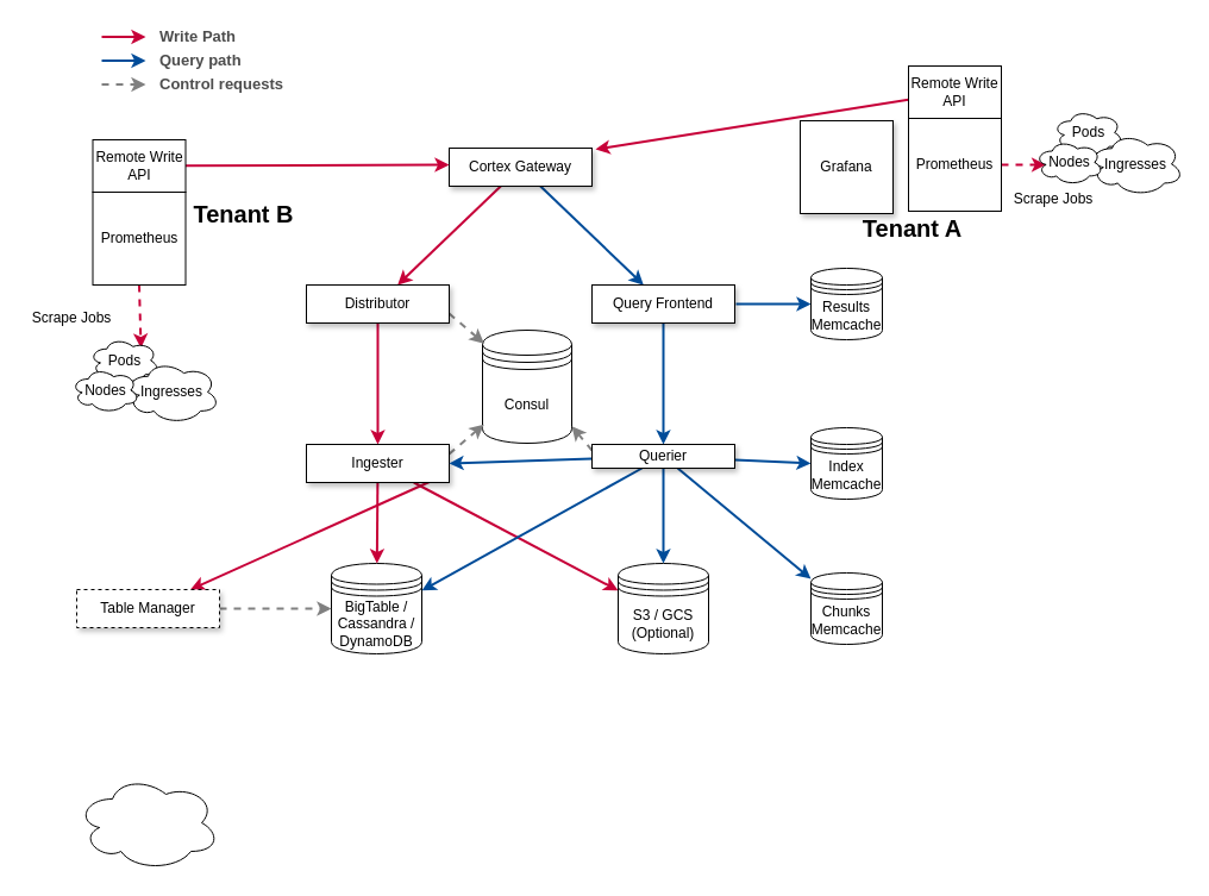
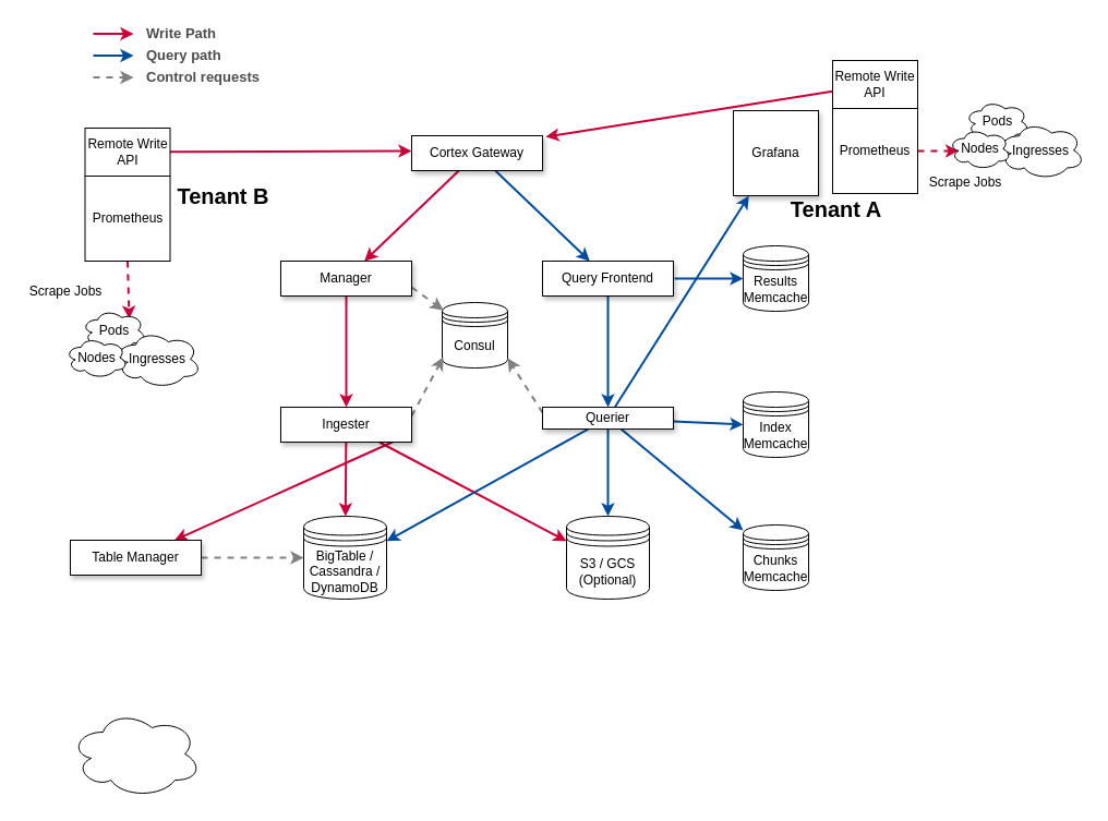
  <mxCell id="0" />
  <mxCell id="1" parent="0" />
- <mxCell id="2" value="Consul" style="shape=datastore;whiteSpace=wrap;html=1;" parent="1" vertex="1"><mxGeometry x="405" y="277" width="75" height="95" as="geometry" /></mxCell>
+ <mxCell id="2" value="Consul" style="shape=datastore;whiteSpace=wrap;html=1;" parent="1" vertex="1"><mxGeometry x="405" y="277" width="60" height="60" as="geometry" /></mxCell>
  <mxCell id="3" style="edgeStyle=none;rounded=0;orthogonalLoop=1;jettySize=auto;html=1;dashed=1;strokeColor=#C70039;strokeWidth=2;exitX=1;exitY=0.5;exitDx=0;exitDy=0;entryX=0.16;entryY=0.55;entryDx=0;entryDy=0;entryPerimeter=0;" parent="1" source="4" edge="1" target="44"><mxGeometry relative="1" as="geometry"><mxPoint x="711" y="140" as="targetPoint" /></mxGeometry></mxCell>
  <mxCell id="4" value="Prometheus" style="whiteSpace=wrap;html=1;aspect=fixed;" parent="1" vertex="1"><mxGeometry x="763" y="99" width="78" height="78" as="geometry" /></mxCell>
  <mxCell id="5" style="rounded=0;orthogonalLoop=1;jettySize=auto;html=1;entryX=1.025;entryY=0.031;entryDx=0;entryDy=0;strokeColor=#C70039;strokeWidth=2;entryPerimeter=0;" parent="1" source="6" target="12" edge="1"><mxGeometry relative="1" as="geometry" /></mxCell>
  <mxCell id="6" value="Remote Write API" style="whiteSpace=wrap;html=1;" parent="1" vertex="1"><mxGeometry x="763" y="55" width="78" height="44" as="geometry" /></mxCell>
  <mxCell id="7" value="Pods" style="ellipse;shape=cloud;whiteSpace=wrap;html=1;" parent="1" vertex="1"><mxGeometry x="884.5" y="91.5" width="59" height="39" as="geometry" /></mxCell>
  <mxCell id="8" value="Ingresses" style="ellipse;shape=cloud;whiteSpace=wrap;html=1;" parent="1" vertex="1"><mxGeometry x="914" y="111" width="80" height="53" as="geometry" /></mxCell>
  <mxCell id="9" value="Scrape Jobs" style="text;html=1;strokeColor=none;fillColor=none;align=center;verticalAlign=middle;whiteSpace=wrap;rounded=0;" parent="1" vertex="1"><mxGeometry x="845.5" y="157" width="78" height="20" as="geometry" /></mxCell>
  <mxCell id="10" style="rounded=0;orthogonalLoop=1;jettySize=auto;html=1;strokeColor=#C70039;strokeWidth=2;" parent="1" source="12" target="15" edge="1"><mxGeometry relative="1" as="geometry" /></mxCell>
  <mxCell id="11" style="rounded=0;orthogonalLoop=1;jettySize=auto;html=1;strokeColor=#004C99;strokeWidth=2;" parent="1" source="12" target="18" edge="1"><mxGeometry relative="1" as="geometry" /></mxCell>
  <mxCell id="12" value="&lt;font color=&quot;#000000&quot;&gt;Cortex Gateway&lt;/font&gt;" style="rounded=0;whiteSpace=wrap;html=1;gradientColor=none;shadow=1;comic=0;glass=0;strokeColor=#000000;fontColor=#808080;" parent="1" vertex="1"><mxGeometry x="377" y="124" width="120" height="32" as="geometry" /></mxCell>
  <mxCell id="13" style="rounded=0;orthogonalLoop=1;jettySize=auto;html=1;strokeColor=#C70039;strokeWidth=2;" parent="1" source="15" target="24" edge="1"><mxGeometry relative="1" as="geometry" /></mxCell>
  <mxCell id="14" style="edgeStyle=none;rounded=0;orthogonalLoop=1;jettySize=auto;html=1;strokeColor=#808080;strokeWidth=2;dashed=1;exitX=1;exitY=0.75;exitDx=0;exitDy=0;entryX=0.017;entryY=0.117;entryDx=0;entryDy=0;entryPerimeter=0;" parent="1" source="15" target="2" edge="1"><mxGeometry relative="1" as="geometry"><mxPoint x="403" y="285" as="targetPoint" /></mxGeometry></mxCell>
- <mxCell id="15" value="Distributor&lt;br&gt;" style="rounded=0;whiteSpace=wrap;html=1;shadow=1;comic=0;glass=0;" parent="1" vertex="1"><mxGeometry x="257" y="239" width="120" height="32" as="geometry" /></mxCell>
+ <mxCell id="15" value="Manager&lt;br&gt;" style="rounded=0;whiteSpace=wrap;html=1;shadow=1;comic=0;glass=0;" parent="1" vertex="1"><mxGeometry x="257" y="239" width="120" height="32" as="geometry" /></mxCell>
  <mxCell id="16" style="rounded=0;orthogonalLoop=1;jettySize=auto;html=1;strokeWidth=2;strokeColor=#004C99;" parent="1" source="18" target="32" edge="1"><mxGeometry relative="1" as="geometry" /></mxCell>
  <mxCell id="17" style="edgeStyle=none;rounded=0;orthogonalLoop=1;jettySize=auto;html=1;entryX=0;entryY=0.5;entryDx=0;entryDy=0;strokeColor=#004C99;strokeWidth=2;" parent="1" target="33" edge="1"><mxGeometry relative="1" as="geometry"><mxPoint x="618" y="255" as="sourcePoint" /></mxGeometry></mxCell>
  <mxCell id="18" value="Query Frontend&lt;br&gt;" style="rounded=0;whiteSpace=wrap;html=1;shadow=1;" parent="1" vertex="1"><mxGeometry x="497" y="239" width="120" height="32" as="geometry" /></mxCell>
  <mxCell id="19" value="Grafana" style="whiteSpace=wrap;html=1;aspect=fixed;shadow=1;" parent="1" vertex="1"><mxGeometry x="672" y="101" width="78" height="78" as="geometry" /></mxCell>
  <mxCell id="20" style="rounded=0;orthogonalLoop=1;jettySize=auto;html=1;entryX=0.017;entryY=0.833;entryDx=0;entryDy=0;dashed=1;exitX=1;exitY=0.25;exitDx=0;exitDy=0;strokeWidth=2;strokeColor=#808080;entryPerimeter=0;" parent="1" source="24" target="2" edge="1"><mxGeometry relative="1" as="geometry" /></mxCell>
  <mxCell id="21" style="edgeStyle=none;rounded=0;orthogonalLoop=1;jettySize=auto;html=1;strokeColor=#C70039;strokeWidth=2;" parent="1" source="24" target="25" edge="1"><mxGeometry relative="1" as="geometry" /></mxCell>
  <mxCell id="22" style="edgeStyle=none;rounded=0;orthogonalLoop=1;jettySize=auto;html=1;strokeColor=#C70039;strokeWidth=2;fontSize=13;fontColor=#000000;exitX=1;exitY=0.75;exitDx=0;exitDy=0;" parent="1" source="24" target="35" edge="1"><mxGeometry relative="1" as="geometry" /></mxCell>
  <mxCell id="23" style="edgeStyle=none;rounded=0;orthogonalLoop=1;jettySize=auto;html=1;entryX=0;entryY=0.3;entryDx=0;entryDy=0;strokeColor=#C70039;strokeWidth=2;fontSize=13;fontColor=#000000;" parent="1" source="24" target="46" edge="1"><mxGeometry relative="1" as="geometry" /></mxCell>
  <mxCell id="24" value="Ingester&lt;br&gt;" style="rounded=0;whiteSpace=wrap;html=1;shadow=1;" parent="1" vertex="1"><mxGeometry x="257" y="373" width="120" height="32" as="geometry" /></mxCell>
  <mxCell id="25" value="BigTable / Cassandra / DynamoDB" style="shape=datastore;whiteSpace=wrap;html=1;" parent="1" vertex="1"><mxGeometry x="278" y="473" width="76" height="76" as="geometry" /></mxCell>
  <mxCell id="26" style="rounded=0;orthogonalLoop=1;jettySize=auto;html=1;entryX=1;entryY=0.85;entryDx=0;entryDy=0;dashed=1;strokeWidth=2;strokeColor=#808080;exitX=0;exitY=0.25;exitDx=0;exitDy=0;entryPerimeter=0;" parent="1" source="32" target="2" edge="1"><mxGeometry relative="1" as="geometry" /></mxCell>
  <mxCell id="27" style="edgeStyle=none;rounded=0;orthogonalLoop=1;jettySize=auto;html=1;entryX=1;entryY=0.3;entryDx=0;entryDy=0;strokeColor=#004C99;strokeWidth=2;" parent="1" source="32" target="25" edge="1"><mxGeometry relative="1" as="geometry" /></mxCell>
- <mxCell id="28" style="edgeStyle=none;rounded=0;orthogonalLoop=1;jettySize=auto;html=1;entryX=1;entryY=0.5;entryDx=0;entryDy=0;strokeColor=#004C99;strokeWidth=2;fontSize=13;fontColor=#000000;" parent="1" source="32" target="24" edge="1"><mxGeometry relative="1" as="geometry" /></mxCell>
+ <mxCell id="28" style="edgeStyle=none;rounded=0;orthogonalLoop=1;jettySize=auto;html=1;strokeColor=#004C99;strokeWidth=2;fontSize=13;fontColor=#000000;" parent="1" source="32" target="19" edge="1"><mxGeometry relative="1" as="geometry" /></mxCell>
  <mxCell id="29" style="edgeStyle=none;rounded=0;orthogonalLoop=1;jettySize=auto;html=1;strokeColor=#004C99;strokeWidth=2;fontSize=13;fontColor=#000000;" parent="1" source="32" target="46" edge="1"><mxGeometry relative="1" as="geometry" /></mxCell>
  <mxCell id="30" style="edgeStyle=none;rounded=0;orthogonalLoop=1;jettySize=auto;html=1;entryX=0;entryY=0.5;entryDx=0;entryDy=0;strokeColor=#004C99;strokeWidth=2;fontSize=13;fontColor=#000000;" parent="1" source="32" target="42" edge="1"><mxGeometry relative="1" as="geometry" /></mxCell>
  <mxCell id="31" style="rounded=0;orthogonalLoop=1;jettySize=auto;html=1;strokeColor=#004C99;strokeWidth=2;" edge="1" parent="1" source="32" target="43"><mxGeometry relative="1" as="geometry" /></mxCell>
  <mxCell id="32" value="Querier&lt;br&gt;" style="rounded=0;whiteSpace=wrap;html=1;shadow=1;" parent="1" vertex="1"><mxGeometry x="497" y="373" width="120" height="20" as="geometry" /></mxCell>
  <mxCell id="33" value="Results Memcache" style="shape=datastore;whiteSpace=wrap;html=1;" parent="1" vertex="1"><mxGeometry x="681" y="225" width="60" height="60" as="geometry" /></mxCell>
  <mxCell id="34" style="edgeStyle=none;rounded=0;orthogonalLoop=1;jettySize=auto;html=1;dashed=1;strokeColor=#808080;strokeWidth=2;" parent="1" source="35" edge="1"><mxGeometry relative="1" as="geometry"><mxPoint x="278" y="511" as="targetPoint" /></mxGeometry></mxCell>
- <mxCell id="35" value="Table Manager&lt;br&gt;" style="rounded=0;whiteSpace=wrap;html=1;shadow=1;dashed=1;" parent="1" vertex="1"><mxGeometry x="64" y="495" width="120" height="32" as="geometry" /></mxCell>
+ <mxCell id="35" value="Table Manager&lt;br&gt;" style="rounded=0;whiteSpace=wrap;html=1;shadow=1;" parent="1" vertex="1"><mxGeometry x="64" y="495" width="120" height="32" as="geometry" /></mxCell>
  <mxCell id="36" style="edgeStyle=orthogonalEdgeStyle;rounded=0;orthogonalLoop=1;jettySize=auto;html=1;strokeColor=#808080;strokeWidth=2;dashed=1;" parent="1" edge="1"><mxGeometry relative="1" as="geometry"><mxPoint x="85" y="70.5" as="sourcePoint" /><mxPoint x="122" y="70.5" as="targetPoint" /></mxGeometry></mxCell>
  <mxCell id="37" value="Control requests" style="text;html=1;strokeColor=none;fillColor=none;align=left;verticalAlign=middle;whiteSpace=wrap;rounded=0;shadow=0;glass=0;comic=0;fontStyle=1;fontSize=13;fontColor=#4D4D4D;" parent="1" vertex="1"><mxGeometry x="132" y="60" width="146" height="20" as="geometry" /></mxCell>
  <mxCell id="38" style="edgeStyle=orthogonalEdgeStyle;rounded=0;orthogonalLoop=1;jettySize=auto;html=1;strokeColor=#004C99;strokeWidth=2;" parent="1" edge="1"><mxGeometry relative="1" as="geometry"><mxPoint x="85" y="50.5" as="sourcePoint" /><mxPoint x="122" y="51" as="targetPoint" /></mxGeometry></mxCell>
  <mxCell id="39" value="Query path" style="text;html=1;strokeColor=none;fillColor=none;align=left;verticalAlign=middle;whiteSpace=wrap;rounded=0;shadow=0;glass=0;comic=0;fontStyle=1;fontSize=13;fontColor=#4D4D4D;" parent="1" vertex="1"><mxGeometry x="132" y="40" width="171" height="20" as="geometry" /></mxCell>
  <mxCell id="40" style="edgeStyle=orthogonalEdgeStyle;rounded=0;orthogonalLoop=1;jettySize=auto;html=1;strokeColor=#C70039;strokeWidth=2;" parent="1" edge="1"><mxGeometry relative="1" as="geometry"><mxPoint x="85" y="30.5" as="sourcePoint" /><mxPoint x="122" y="31" as="targetPoint" /></mxGeometry></mxCell>
  <mxCell id="41" value="Write Path" style="text;html=1;strokeColor=none;fillColor=none;align=left;verticalAlign=middle;whiteSpace=wrap;rounded=0;shadow=0;glass=0;comic=0;fontStyle=1;fontSize=13;fontColor=#4D4D4D;" parent="1" vertex="1"><mxGeometry x="132" y="20" width="193" height="20" as="geometry" /></mxCell>
  <mxCell id="42" value="Index Memcache" style="shape=datastore;whiteSpace=wrap;html=1;" parent="1" vertex="1"><mxGeometry x="681" y="359" width="60" height="60" as="geometry" /></mxCell>
  <mxCell id="43" value="Chunks Memcache" style="shape=datastore;whiteSpace=wrap;html=1;" parent="1" vertex="1"><mxGeometry x="681" y="481" width="60" height="60" as="geometry" /></mxCell>
  <mxCell id="44" value="Nodes" style="ellipse;shape=cloud;whiteSpace=wrap;html=1;" parent="1" vertex="1"><mxGeometry x="869.5" y="117" width="57" height="38" as="geometry" /></mxCell>
  <mxCell id="45" style="edgeStyle=none;rounded=0;orthogonalLoop=1;jettySize=auto;html=1;entryX=0.5;entryY=1;entryDx=0;entryDy=0;strokeColor=#004C99;strokeWidth=2;fontSize=13;fontColor=#000000;" parent="1" edge="1"><mxGeometry relative="1" as="geometry"><mxPoint x="124" y="323" as="targetPoint" /></mxGeometry></mxCell>
  <mxCell id="46" value="S3 / GCS&lt;br&gt;(Optional)&lt;br&gt;" style="shape=datastore;whiteSpace=wrap;html=1;" parent="1" vertex="1"><mxGeometry x="519" y="473" width="76" height="76" as="geometry" /></mxCell>
  <mxCell id="47" value="" style="ellipse;shape=cloud;whiteSpace=wrap;html=1;" vertex="1" parent="1"><mxGeometry x="64" y="651" width="120" height="80" as="geometry" /></mxCell>
  <mxCell id="48" value="Tenant A" style="text;html=1;strokeColor=none;fillColor=none;align=center;verticalAlign=middle;whiteSpace=wrap;rounded=0;fontSize=20;fontStyle=1" vertex="1" parent="1"><mxGeometry x="711" y="172" width="111" height="38" as="geometry" /></mxCell>
  <mxCell id="49" style="edgeStyle=none;rounded=0;orthogonalLoop=1;jettySize=auto;html=1;dashed=1;strokeColor=#C70039;strokeWidth=2;exitX=0.5;exitY=1;exitDx=0;exitDy=0;entryX=0.737;entryY=0.231;entryDx=0;entryDy=0;entryPerimeter=0;" edge="1" parent="1" source="50" target="53"><mxGeometry relative="1" as="geometry"><mxPoint x="4" y="204" as="targetPoint" /></mxGeometry></mxCell>
  <mxCell id="50" value="Prometheus" style="whiteSpace=wrap;html=1;aspect=fixed;" vertex="1" parent="1"><mxGeometry x="77.5" y="161" width="78" height="78" as="geometry" /></mxCell>
  <mxCell id="51" style="edgeStyle=none;rounded=0;orthogonalLoop=1;jettySize=auto;html=1;strokeColor=#C70039;strokeWidth=2;fontSize=20;" edge="1" parent="1" source="52"><mxGeometry relative="1" as="geometry"><mxPoint x="377" y="138" as="targetPoint" /></mxGeometry></mxCell>
  <mxCell id="52" value="Remote Write API" style="whiteSpace=wrap;html=1;" vertex="1" parent="1"><mxGeometry x="77.5" y="117" width="78" height="44" as="geometry" /></mxCell>
  <mxCell id="53" value="Pods" style="ellipse;shape=cloud;whiteSpace=wrap;html=1;" vertex="1" parent="1"><mxGeometry x="74.5" y="283" width="59" height="39" as="geometry" /></mxCell>
  <mxCell id="54" value="Ingresses" style="ellipse;shape=cloud;whiteSpace=wrap;html=1;" vertex="1" parent="1"><mxGeometry x="104" y="302.5" width="80" height="53" as="geometry" /></mxCell>
  <mxCell id="55" value="Scrape Jobs" style="text;html=1;strokeColor=none;fillColor=none;align=center;verticalAlign=middle;whiteSpace=wrap;rounded=0;" vertex="1" parent="1"><mxGeometry x="20.5" y="257" width="78" height="20" as="geometry" /></mxCell>
  <mxCell id="56" value="Nodes" style="ellipse;shape=cloud;whiteSpace=wrap;html=1;" vertex="1" parent="1"><mxGeometry x="59.5" y="308.5" width="57" height="38" as="geometry" /></mxCell>
  <mxCell id="57" value="Tenant B" style="text;html=1;strokeColor=none;fillColor=none;align=center;verticalAlign=middle;whiteSpace=wrap;rounded=0;fontSize=20;fontStyle=1" vertex="1" parent="1"><mxGeometry x="157" y="160" width="95" height="38" as="geometry" /></mxCell>
